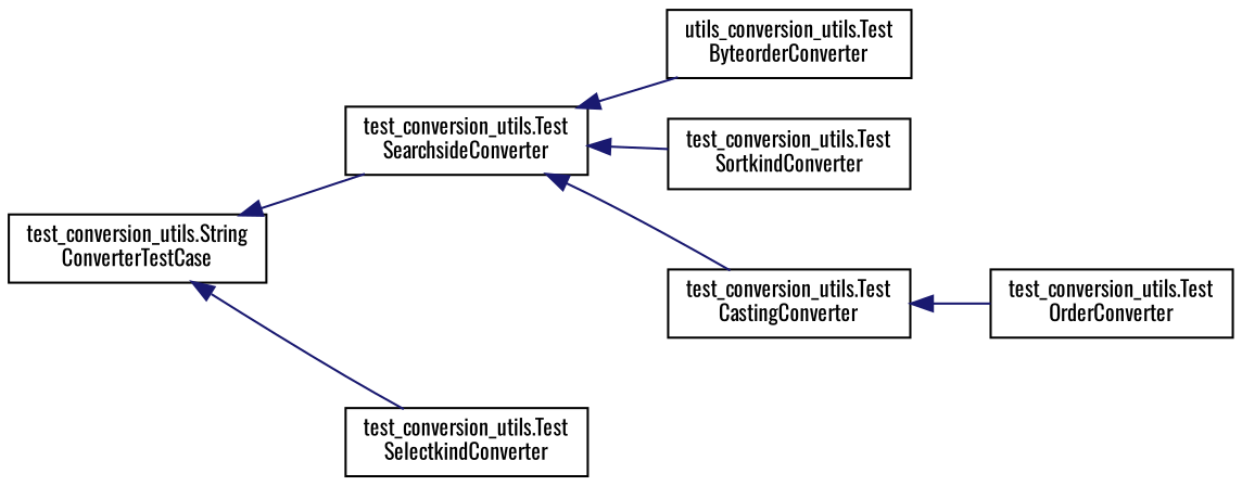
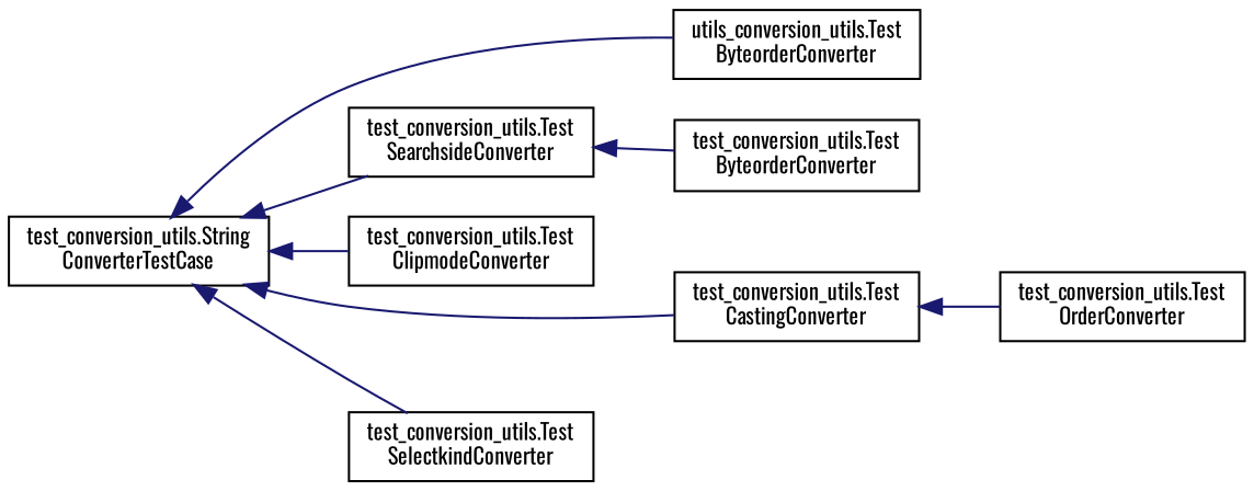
  digraph {
    fontname=Oswald
    rankdir=LR
    node [color=black fillcolor=white fontname=Oswald fontsize=10 shape=record style=filled]
    edge [color=midnightblue dir=back fontname=Oswald fontsize=10 labelfontname=Helvetica labelfontsize=10 style=solid]
    n1 [height=0.2 label="test_conversion_utils.String\lConverterTestCase" width=0.4]
    n2 [height=0.2 label="utils_conversion_utils.Test\lByteorderConverter" width=0.4]
    n3 [height=0.2 label="test_conversion_utils.Test\lCastingConverter" width=0.4]
+   n4 [height=0.2 label="test_conversion_utils.Test\lClipmodeConverter" width=0.4]
    n5 [height=0.2 label="test_conversion_utils.Test\lSearchsideConverter" width=0.4]
    n6 [height=0.2 label="test_conversion_utils.Test\lSelectkindConverter" width=0.4]
    n7 [height=0.2 label="test_conversion_utils.Test\lOrderConverter" width=0.4]
-   n8 [height=0.2 label="test_conversion_utils.Test\lSortkindConverter" width=0.4]
-   n5 -> n2
-   n5 -> n3
+   n8 [height=0.2 label="test_conversion_utils.Test\lByteorderConverter" width=0.4]
+   n1 -> n2
+   n1 -> n3
+   n1 -> n4
    n1 -> n5
    n1 -> n6
    n3 -> n7
    n5 -> n8
  }
